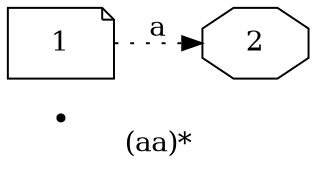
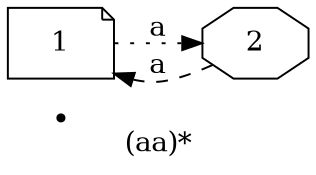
  digraph {
    label="(aa)*"
    rankdir=LR
    start [shape=point]
    1 [shape=note]
    2 [shape=octagon]
    1 -> 2 [label=a style=dotted]
+   2 -> 1 [label=a style=dashed]
  }
